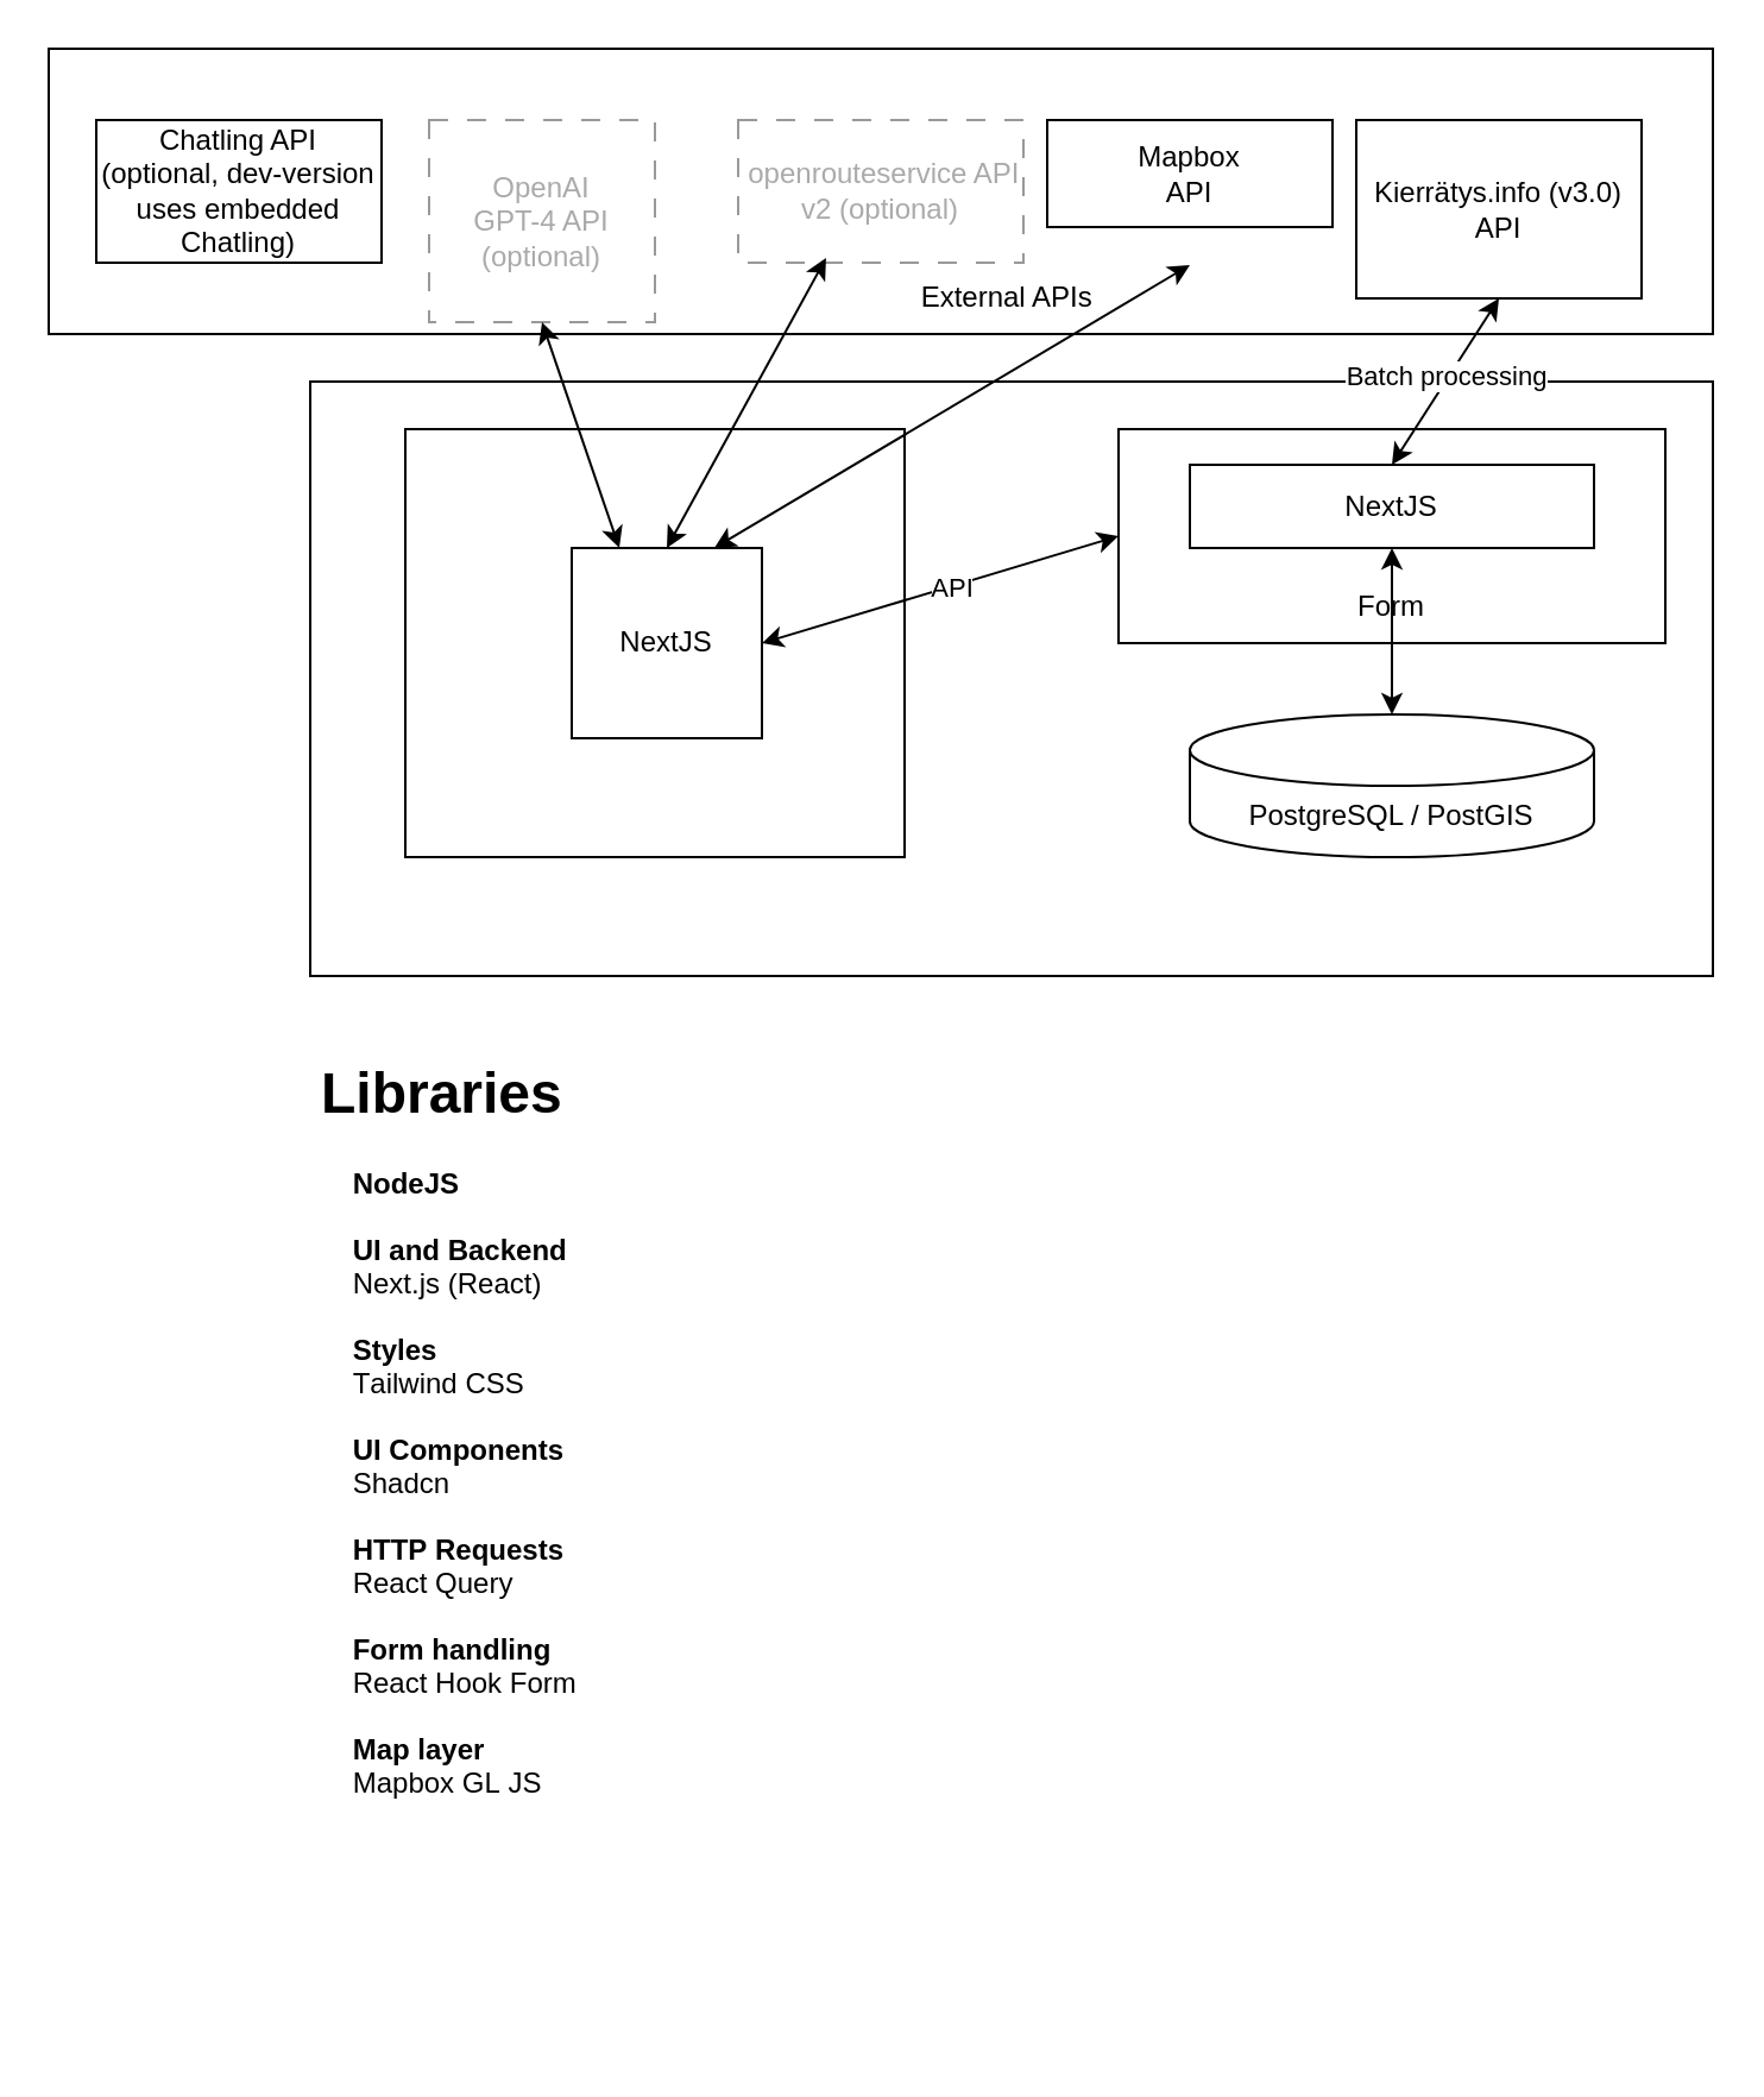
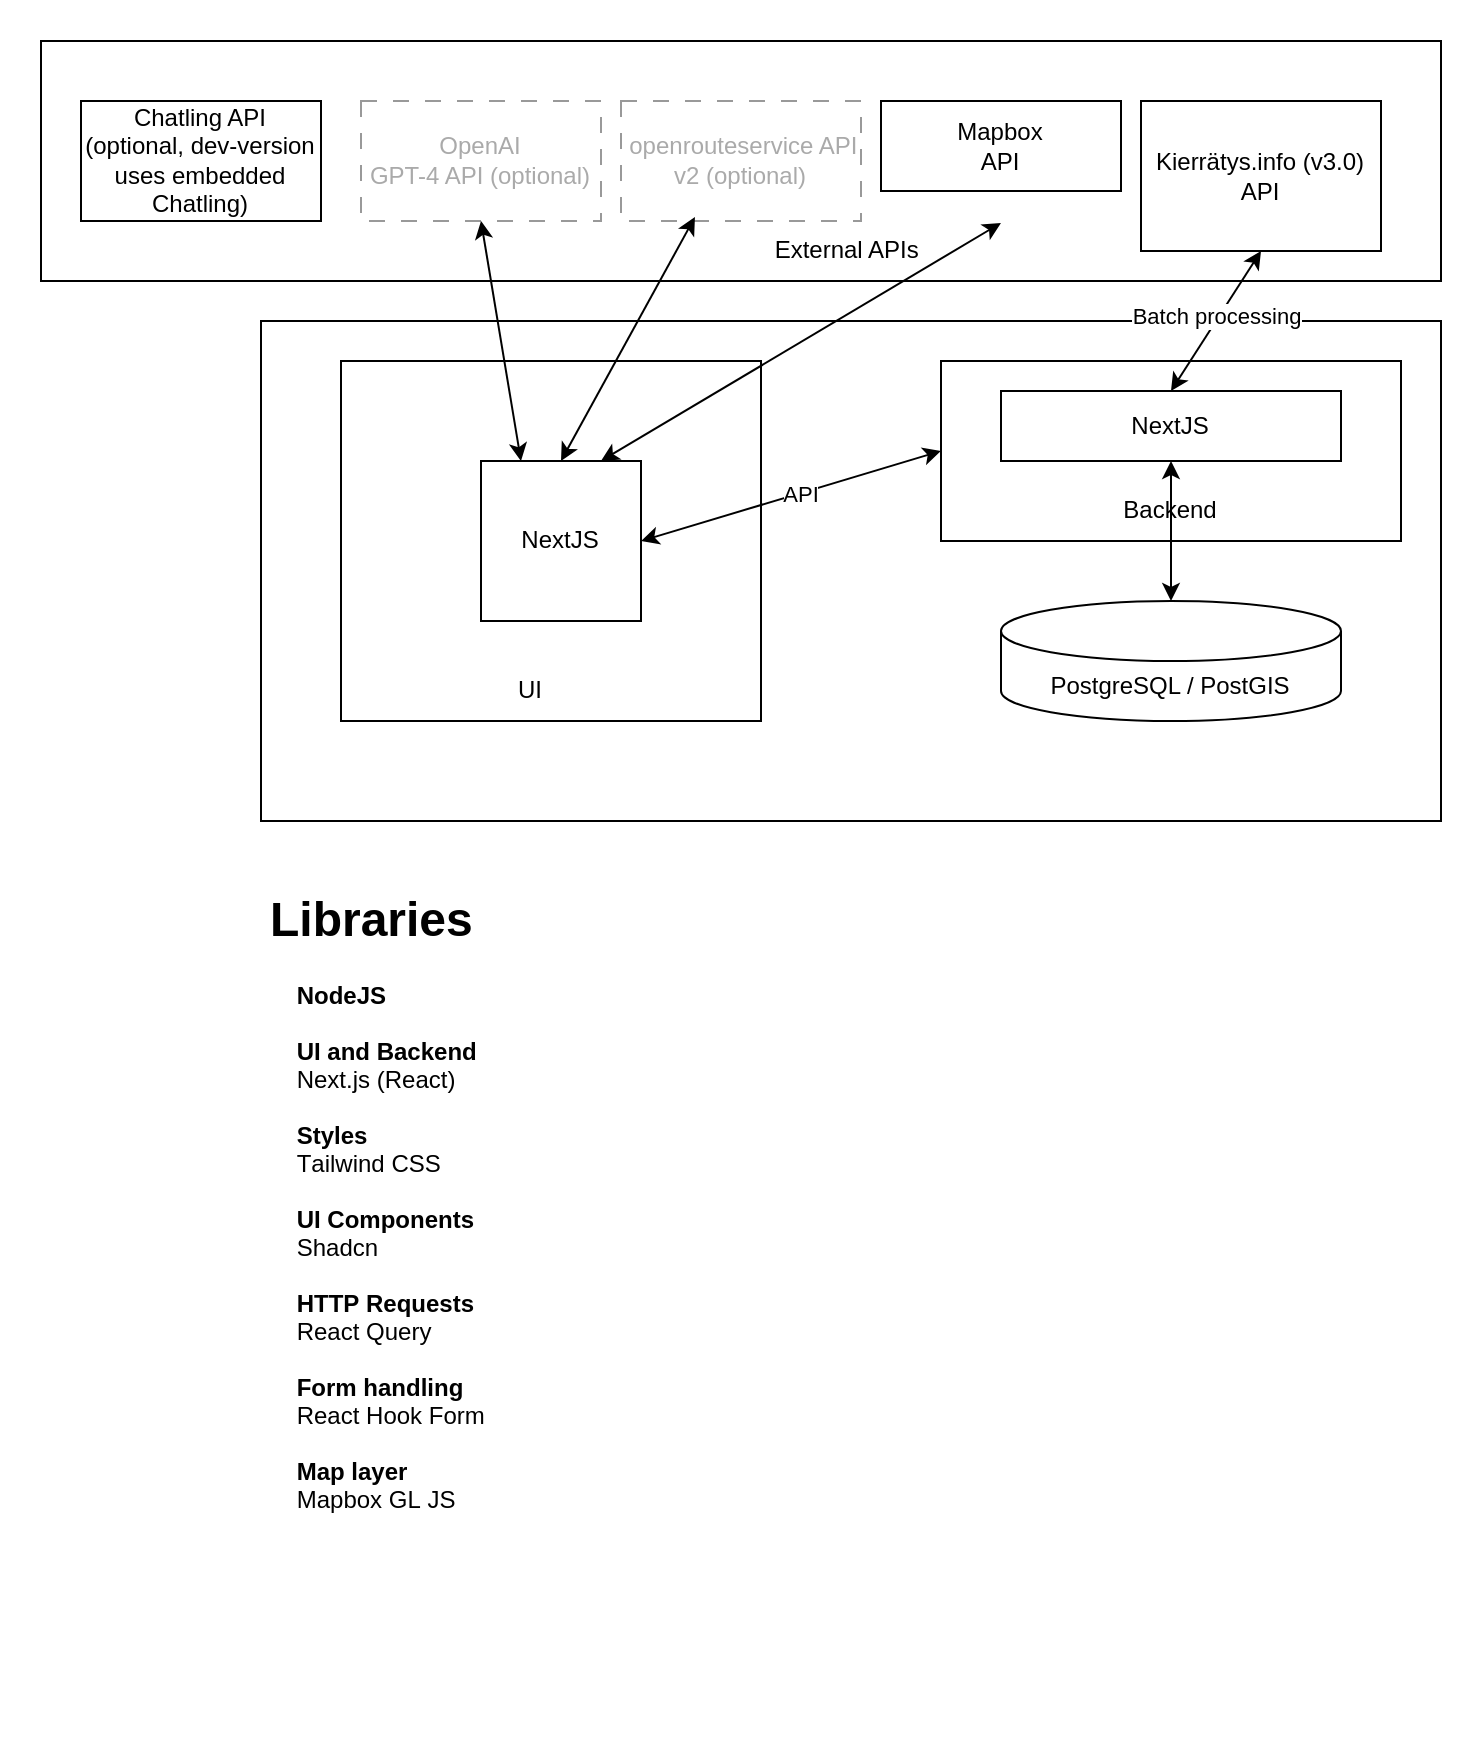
  <mxCell id="0" />
  <mxCell id="1" parent="0" />
  <mxCell id="2" value="" style="rounded=0;whiteSpace=wrap;html=1;align=center;" parent="1" vertex="1"><mxGeometry x="130" y="160" width="590" height="250" as="geometry" /></mxCell>
  <mxCell id="3" value="" style="rounded=0;whiteSpace=wrap;html=1;" parent="1" vertex="1"><mxGeometry x="470" y="180" width="230" height="90" as="geometry" /></mxCell>
  <mxCell id="4" value="" style="rounded=0;whiteSpace=wrap;html=1;align=center;" parent="1" vertex="1"><mxGeometry x="20" y="20" width="700" height="120" as="geometry" /></mxCell>
- <mxCell id="5" value="OpenAI&lt;br&gt;GPT-4 API (optional)" style="rounded=0;whiteSpace=wrap;html=1;align=center;dashed=1;dashPattern=8 8;strokeColor=#999999;fontColor=light-dark(#aaaaaa, #ededed);" parent="1" vertex="1"><mxGeometry x="180" y="50" width="95" height="85" as="geometry" /></mxCell>
+ <mxCell id="5" value="OpenAI&lt;br&gt;GPT-4 API (optional)" style="rounded=0;whiteSpace=wrap;html=1;align=center;dashed=1;dashPattern=8 8;strokeColor=#999999;fontColor=light-dark(#aaaaaa, #ededed);" parent="1" vertex="1"><mxGeometry x="180" y="50" width="120" height="60" as="geometry" /></mxCell>
  <mxCell id="6" value="&amp;nbsp;openrouteservice API v2 (optional)" style="rounded=0;whiteSpace=wrap;html=1;align=center;dashed=1;dashPattern=8 8;strokeColor=#999999;fontColor=light-dark(#aaaaaa, #ededed);" parent="1" vertex="1"><mxGeometry x="310" y="50" width="120" height="60" as="geometry" /></mxCell>
  <mxCell id="7" value="Kierrätys.info (v3.0) API" style="rounded=0;whiteSpace=wrap;html=1;align=center;" parent="1" vertex="1"><mxGeometry x="570" y="50" width="120" height="75" as="geometry" /></mxCell>
  <mxCell id="8" value="Mapbox&lt;br&gt;API" style="rounded=0;whiteSpace=wrap;html=1;align=center;" parent="1" vertex="1"><mxGeometry x="440" y="50" width="120" height="45" as="geometry" /></mxCell>
  <mxCell id="9" value="External APIs&amp;nbsp;" style="text;html=1;strokeColor=none;fillColor=none;align=center;verticalAlign=middle;whiteSpace=wrap;rounded=0;" parent="1" vertex="1"><mxGeometry x="340" y="110" width="170" height="30" as="geometry" /></mxCell>
  <mxCell id="10" value="" style="rounded=0;whiteSpace=wrap;html=1;align=center;" parent="1" vertex="1"><mxGeometry x="170" y="180" width="210" height="180" as="geometry" /></mxCell>
  <mxCell id="11" value="PostgreSQL / PostGIS" style="shape=cylinder3;whiteSpace=wrap;html=1;boundedLbl=1;backgroundOutline=1;size=15;align=center;" parent="1" vertex="1"><mxGeometry x="500" y="300" width="170" height="60" as="geometry" /></mxCell>
  <mxCell id="12" value="NextJS" style="whiteSpace=wrap;html=1;aspect=fixed;align=center;" parent="1" vertex="1"><mxGeometry x="240" y="230" width="80" height="80" as="geometry" /></mxCell>
  <mxCell id="13" value="NextJS" style="rounded=0;whiteSpace=wrap;html=1;align=center;" parent="1" vertex="1"><mxGeometry x="500" y="195" width="170" height="35" as="geometry" /></mxCell>
  <mxCell id="14" value="" style="endArrow=classic;startArrow=classic;html=1;rounded=0;entryX=0.5;entryY=1;entryDx=0;entryDy=0;exitX=0.25;exitY=0;exitDx=0;exitDy=0;align=center;" parent="1" source="12" target="5" edge="1"><mxGeometry width="50" height="50" relative="1" as="geometry"><mxPoint x="390" y="320" as="sourcePoint" /><mxPoint x="440" y="270" as="targetPoint" /></mxGeometry></mxCell>
  <mxCell id="15" value="" style="endArrow=classic;startArrow=classic;html=1;rounded=0;entryX=0.041;entryY=-0.067;entryDx=0;entryDy=0;exitX=0.5;exitY=0;exitDx=0;exitDy=0;entryPerimeter=0;align=center;" parent="1" source="12" target="9" edge="1"><mxGeometry width="50" height="50" relative="1" as="geometry"><mxPoint x="390" y="320" as="sourcePoint" /><mxPoint x="440" y="270" as="targetPoint" /></mxGeometry></mxCell>
  <mxCell id="16" value="" style="endArrow=classic;startArrow=classic;html=1;rounded=0;entryX=0.941;entryY=0.033;entryDx=0;entryDy=0;entryPerimeter=0;exitX=0.75;exitY=0;exitDx=0;exitDy=0;align=center;" parent="1" source="12" target="9" edge="1"><mxGeometry width="50" height="50" relative="1" as="geometry"><mxPoint x="350" y="250" as="sourcePoint" /><mxPoint x="440" y="270" as="targetPoint" /></mxGeometry></mxCell>
  <mxCell id="17" value="" style="endArrow=classic;startArrow=classic;html=1;rounded=0;entryX=0.5;entryY=1;entryDx=0;entryDy=0;exitX=0.5;exitY=0;exitDx=0;exitDy=0;align=center;" parent="1" source="13" target="7" edge="1"><mxGeometry width="50" height="50" relative="1" as="geometry"><mxPoint x="400" y="260" as="sourcePoint" /><mxPoint x="450" y="210" as="targetPoint" /></mxGeometry></mxCell>
  <mxCell id="18" value="Batch processing" style="edgeLabel;html=1;align=center;verticalAlign=middle;resizable=0;points=[];" parent="17" vertex="1" connectable="0"><mxGeometry x="-0.014" relative="1" as="geometry"><mxPoint y="-3" as="offset" /></mxGeometry></mxCell>
  <mxCell id="19" value="" style="endArrow=classic;startArrow=classic;html=1;rounded=0;entryX=0.5;entryY=1;entryDx=0;entryDy=0;exitX=0.5;exitY=0;exitDx=0;exitDy=0;exitPerimeter=0;align=center;" parent="1" source="11" target="13" edge="1"><mxGeometry width="50" height="50" relative="1" as="geometry"><mxPoint x="400" y="250" as="sourcePoint" /><mxPoint x="450" y="200" as="targetPoint" /></mxGeometry></mxCell>
+ <mxCell id="20" value="UI" style="text;html=1;strokeColor=none;fillColor=none;align=center;verticalAlign=middle;whiteSpace=wrap;rounded=0;" parent="1" vertex="1"><mxGeometry x="180" y="330" width="170" height="30" as="geometry" /></mxCell>
  <mxCell id="21" value="" style="endArrow=classic;startArrow=classic;html=1;rounded=0;exitX=1;exitY=0.5;exitDx=0;exitDy=0;entryX=0;entryY=0.5;entryDx=0;entryDy=0;" parent="1" source="12" target="3" edge="1"><mxGeometry width="50" height="50" relative="1" as="geometry"><mxPoint x="400" y="250" as="sourcePoint" /><mxPoint x="450" y="200" as="targetPoint" /></mxGeometry></mxCell>
  <mxCell id="22" value="API" style="edgeLabel;html=1;align=center;verticalAlign=middle;resizable=0;points=[];" parent="21" vertex="1" connectable="0"><mxGeometry x="0.054" relative="1" as="geometry"><mxPoint as="offset" /></mxGeometry></mxCell>
- <mxCell id="23" value="Form" style="text;html=1;strokeColor=none;fillColor=none;align=center;verticalAlign=middle;whiteSpace=wrap;rounded=0;" parent="1" vertex="1"><mxGeometry x="500" y="240" width="170" height="30" as="geometry" /></mxCell>
+ <mxCell id="23" value="Backend" style="text;html=1;strokeColor=none;fillColor=none;align=center;verticalAlign=middle;whiteSpace=wrap;rounded=0;" parent="1" vertex="1"><mxGeometry x="500" y="240" width="170" height="30" as="geometry" /></mxCell>
  <mxCell id="24" value="&lt;h1&gt;Libraries&lt;/h1&gt;&lt;p style=&quot;margin: 0px; font-style: normal; font-variant-caps: normal; font-stretch: normal; line-height: normal; font-size-adjust: none; font-kerning: auto; font-variant-alternates: normal; font-variant-ligatures: normal; font-variant-numeric: normal; font-variant-east-asian: normal; font-variant-position: normal; font-feature-settings: normal; font-optical-sizing: auto; font-variation-settings: normal;&quot;&gt;&lt;span style=&quot;font-kerning: none&quot;&gt;&lt;b&gt;&lt;span style=&quot;&quot;&gt;&amp;nbsp;&amp;nbsp;&amp;nbsp;&amp;nbsp;&lt;/span&gt;NodeJS&lt;/b&gt;&lt;/span&gt;&lt;/p&gt;&lt;p style=&quot;margin: 0px; font-style: normal; font-variant-caps: normal; font-stretch: normal; line-height: normal; font-size-adjust: none; font-kerning: auto; font-variant-alternates: normal; font-variant-ligatures: normal; font-variant-numeric: normal; font-variant-east-asian: normal; font-variant-position: normal; font-feature-settings: normal; font-optical-sizing: auto; font-variation-settings: normal;&quot;&gt;&lt;span style=&quot;font-kerning: none;&quot;&gt;&lt;b&gt;&lt;br&gt;&amp;nbsp; &amp;nbsp; UI and Backend&lt;/b&gt;&lt;/span&gt;&lt;/p&gt;&lt;p style=&quot;margin: 0px; font-style: normal; font-variant-caps: normal; font-stretch: normal; line-height: normal; font-size-adjust: none; font-kerning: auto; font-variant-alternates: normal; font-variant-ligatures: normal; font-variant-numeric: normal; font-variant-east-asian: normal; font-variant-position: normal; font-feature-settings: normal; font-optical-sizing: auto; font-variation-settings: normal;&quot;&gt;&lt;span style=&quot;font-kerning: none;&quot;&gt;&lt;span style=&quot;border-color: var(--border-color);&quot;&gt;&amp;nbsp; &amp;nbsp; &lt;/span&gt;&lt;/span&gt;&lt;span style=&quot;background-color: initial;&quot;&gt;Next.js (React)&lt;/span&gt;&lt;/p&gt;&lt;p style=&quot;margin: 0px; font-style: normal; font-variant-caps: normal; font-stretch: normal; line-height: normal; font-size-adjust: none; font-kerning: auto; font-variant-alternates: normal; font-variant-ligatures: normal; font-variant-numeric: normal; font-variant-east-asian: normal; font-variant-position: normal; font-feature-settings: normal; font-optical-sizing: auto; font-variation-settings: normal; min-height: 14px;&quot;&gt;&lt;span style=&quot;font-kerning: none&quot;&gt;&lt;/span&gt;&lt;br&gt;&lt;/p&gt;&lt;p style=&quot;margin: 0px; font-style: normal; font-variant-caps: normal; font-stretch: normal; line-height: normal; font-size-adjust: none; font-kerning: auto; font-variant-alternates: normal; font-variant-ligatures: normal; font-variant-numeric: normal; font-variant-east-asian: normal; font-variant-position: normal; font-feature-settings: normal; font-optical-sizing: auto; font-variation-settings: normal;&quot;&gt;&lt;span style=&quot;font-kerning: none;&quot;&gt;&lt;b&gt;&lt;span style=&quot;&quot;&gt;&amp;nbsp;&amp;nbsp;&amp;nbsp;&amp;nbsp;&lt;/span&gt;Styles&lt;/b&gt;&lt;/span&gt;&lt;/p&gt;&lt;p style=&quot;margin: 0px; font-style: normal; font-variant-caps: normal; font-stretch: normal; line-height: normal; font-size-adjust: none; font-kerning: auto; font-variant-alternates: normal; font-variant-ligatures: normal; font-variant-numeric: normal; font-variant-east-asian: normal; font-variant-position: normal; font-feature-settings: normal; font-optical-sizing: auto; font-variation-settings: normal;&quot;&gt;&lt;span style=&quot;font-kerning: none&quot;&gt;&lt;span style=&quot;&quot;&gt;&amp;nbsp;&amp;nbsp;&amp;nbsp;&amp;nbsp;&lt;/span&gt;Tailwind CSS&lt;/span&gt;&lt;/p&gt;&lt;p style=&quot;margin: 0px; font-style: normal; font-variant-caps: normal; font-stretch: normal; line-height: normal; font-size-adjust: none; font-kerning: auto; font-variant-alternates: normal; font-variant-ligatures: normal; font-variant-numeric: normal; font-variant-east-asian: normal; font-variant-position: normal; font-feature-settings: normal; font-optical-sizing: auto; font-variation-settings: normal; min-height: 14px;&quot;&gt;&lt;span style=&quot;font-kerning: none&quot;&gt;&lt;/span&gt;&lt;br&gt;&lt;/p&gt;&lt;p style=&quot;margin: 0px; font-style: normal; font-variant-caps: normal; font-stretch: normal; line-height: normal; font-size-adjust: none; font-kerning: auto; font-variant-alternates: normal; font-variant-ligatures: normal; font-variant-numeric: normal; font-variant-east-asian: normal; font-variant-position: normal; font-feature-settings: normal; font-optical-sizing: auto; font-variation-settings: normal;&quot;&gt;&lt;span style=&quot;font-kerning: none;&quot;&gt;&lt;b&gt;&lt;span style=&quot;&quot;&gt;&amp;nbsp;&amp;nbsp;&amp;nbsp;&amp;nbsp;&lt;/span&gt;UI Components&lt;/b&gt;&lt;/span&gt;&lt;/p&gt;&lt;p style=&quot;margin: 0px; font-style: normal; font-variant-caps: normal; font-stretch: normal; line-height: normal; font-size-adjust: none; font-kerning: auto; font-variant-alternates: normal; font-variant-ligatures: normal; font-variant-numeric: normal; font-variant-east-asian: normal; font-variant-position: normal; font-feature-settings: normal; font-optical-sizing: auto; font-variation-settings: normal;&quot;&gt;&lt;span style=&quot;font-kerning: none;&quot;&gt;&lt;span style=&quot;&quot;&gt;&amp;nbsp;&amp;nbsp;&amp;nbsp;&amp;nbsp;&lt;/span&gt;Shadcn&lt;/span&gt;&lt;/p&gt;&lt;p style=&quot;margin: 0px; font-style: normal; font-variant-caps: normal; font-stretch: normal; line-height: normal; font-size-adjust: none; font-kerning: auto; font-variant-alternates: normal; font-variant-ligatures: normal; font-variant-numeric: normal; font-variant-east-asian: normal; font-variant-position: normal; font-feature-settings: normal; font-optical-sizing: auto; font-variation-settings: normal; min-height: 14px;&quot;&gt;&lt;span style=&quot;font-kerning: none&quot;&gt;&lt;/span&gt;&lt;br&gt;&lt;/p&gt;&lt;p style=&quot;margin: 0px; font-style: normal; font-variant-caps: normal; font-stretch: normal; line-height: normal; font-size-adjust: none; font-kerning: auto; font-variant-alternates: normal; font-variant-ligatures: normal; font-variant-numeric: normal; font-variant-east-asian: normal; font-variant-position: normal; font-feature-settings: normal; font-optical-sizing: auto; font-variation-settings: normal;&quot;&gt;&lt;span style=&quot;font-kerning: none;&quot;&gt;&lt;b&gt;&lt;span style=&quot;&quot;&gt;&amp;nbsp;&amp;nbsp;&amp;nbsp;&amp;nbsp;&lt;/span&gt;HTTP Requests&lt;/b&gt;&lt;/span&gt;&lt;/p&gt;&lt;p style=&quot;margin: 0px; font-style: normal; font-variant-caps: normal; font-stretch: normal; line-height: normal; font-size-adjust: none; font-kerning: auto; font-variant-alternates: normal; font-variant-ligatures: normal; font-variant-numeric: normal; font-variant-east-asian: normal; font-variant-position: normal; font-feature-settings: normal; font-optical-sizing: auto; font-variation-settings: normal;&quot;&gt;&lt;span style=&quot;font-kerning: none;&quot;&gt;&lt;span style=&quot;&quot;&gt;&amp;nbsp;&amp;nbsp;&amp;nbsp;&amp;nbsp;&lt;/span&gt;React Query&lt;br&gt;&lt;/span&gt;&lt;/p&gt;&lt;p style=&quot;margin: 0px; font-style: normal; font-variant-caps: normal; font-stretch: normal; line-height: normal; font-size-adjust: none; font-kerning: auto; font-variant-alternates: normal; font-variant-ligatures: normal; font-variant-numeric: normal; font-variant-east-asian: normal; font-variant-position: normal; font-feature-settings: normal; font-optical-sizing: auto; font-variation-settings: normal;&quot;&gt;&lt;span style=&quot;font-kerning: none;&quot;&gt;&lt;br&gt;&lt;/span&gt;&lt;/p&gt;&lt;p style=&quot;margin: 0px; font-style: normal; font-variant-caps: normal; font-stretch: normal; line-height: normal; font-size-adjust: none; font-kerning: auto; font-variant-alternates: normal; font-variant-ligatures: normal; font-variant-numeric: normal; font-variant-east-asian: normal; font-variant-position: normal; font-feature-settings: normal; font-optical-sizing: auto; font-variation-settings: normal;&quot;&gt;&lt;span style=&quot;font-kerning: none;&quot;&gt;&lt;b&gt;&amp;nbsp; &amp;nbsp; Form handling&lt;/b&gt;&lt;/span&gt;&lt;/p&gt;&lt;p style=&quot;margin: 0px; font-style: normal; font-variant-caps: normal; font-stretch: normal; line-height: normal; font-size-adjust: none; font-kerning: auto; font-variant-alternates: normal; font-variant-ligatures: normal; font-variant-numeric: normal; font-variant-east-asian: normal; font-variant-position: normal; font-feature-settings: normal; font-optical-sizing: auto; font-variation-settings: normal;&quot;&gt;&lt;span style=&quot;font-kerning: none&quot;&gt;&lt;span style=&quot;&quot;&gt;&amp;nbsp;&amp;nbsp;&amp;nbsp;&amp;nbsp;&lt;/span&gt;&lt;/span&gt;React Hook Form&lt;br&gt;&lt;br&gt;&lt;/p&gt;&lt;p style=&quot;border-color: var(--border-color); font-variant-numeric: normal; font-variant-east-asian: normal; font-variant-alternates: normal; font-kerning: auto; font-optical-sizing: auto; font-feature-settings: normal; font-variation-settings: normal; font-variant-position: normal; font-stretch: normal; line-height: normal; margin: 0px;&quot;&gt;&lt;span style=&quot;border-color: var(--border-color); font-kerning: none;&quot;&gt;&lt;b style=&quot;border-color: var(--border-color);&quot;&gt;&amp;nbsp; &amp;nbsp; Map layer&lt;/b&gt;&lt;/span&gt;&lt;/p&gt;&lt;p style=&quot;margin: 0px; font-stretch: normal; line-height: normal; font-kerning: auto; font-variant-alternates: normal; font-variant-numeric: normal; font-variant-east-asian: normal; font-variant-position: normal; font-feature-settings: normal; font-optical-sizing: auto; font-variation-settings: normal;&quot;&gt;&lt;span style=&quot;font-kerning: none;&quot;&gt;&lt;/span&gt;&lt;/p&gt;&lt;p style=&quot;border-color: var(--border-color); font-variant-numeric: normal; font-variant-east-asian: normal; font-variant-alternates: normal; font-kerning: auto; font-optical-sizing: auto; font-feature-settings: normal; font-variation-settings: normal; font-variant-position: normal; font-stretch: normal; line-height: normal; margin: 0px;&quot;&gt;&lt;span style=&quot;border-color: var(--border-color); font-kerning: none;&quot;&gt;&lt;span style=&quot;border-color: var(--border-color);&quot;&gt;&amp;nbsp;&amp;nbsp;&amp;nbsp;&amp;nbsp;&lt;/span&gt;Mapbox GL JS&lt;/span&gt;&lt;/p&gt;" style="text;html=1;strokeColor=none;fillColor=none;spacing=5;spacingTop=-20;whiteSpace=wrap;overflow=hidden;rounded=0;" parent="1" vertex="1"><mxGeometry x="130" y="440" width="590" height="420" as="geometry" /></mxCell>
  <mxCell id="25" value="Chatling API (optional, dev-version uses embedded Chatling)" style="rounded=0;whiteSpace=wrap;html=1;align=center;" parent="1" vertex="1"><mxGeometry x="40" y="50" width="120" height="60" as="geometry" /></mxCell>
